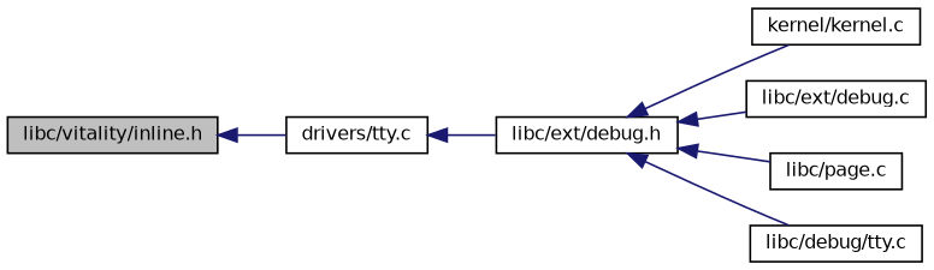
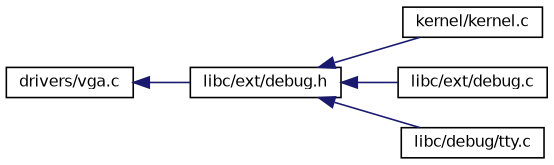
  digraph {
    rankdir=LR
    node [color=black fillcolor=white fontname=Helvetica fontsize=10 shape=record style=filled]
    edge [color=midnightblue dir=back fontname=Helvetica fontsize=10 labelfontname=Helvetica labelfontsize=10 style=solid]
-   n1 [fillcolor=grey75 fontcolor=black height=0.2 label="libc/vitality/inline.h" width=0.4]
-   n2 [height=0.2 label="drivers/tty.c" width=0.4]
+   n2 [height=0.2 label="drivers/vga.c" width=0.4]
    n3 [height=0.2 label="libc/ext/debug.h" width=0.4]
    n4 [height=0.2 label="kernel/kernel.c" width=0.4]
    n5 [height=0.2 label="libc/ext/debug.c" width=0.4]
-   n6 [height=0.2 label="libc/page.c" width=0.4]
    n7 [height=0.2 label="libc/debug/tty.c" width=0.4]
-   n1 -> n2
    n2 -> n3
    n3 -> n4
    n3 -> n5
-   n3 -> n6
    n3 -> n7
  }
